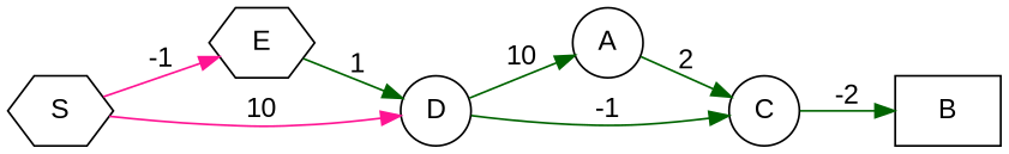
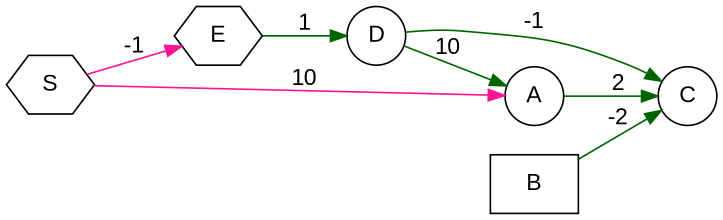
  digraph {
    fontname="Liberation Sans"
    rankdir=LR
    node [fontname="Liberation Sans" shape=circle]
    edge [color=darkgreen fontname="Liberation Sans"]
    S [shape=hexagon]
    E [shape=hexagon]
    A
    D
    C
    B [shape=box]
    S -> E [color=deeppink label=-1]
-   S -> D [color=deeppink label=10]
+   S -> A [color=deeppink label=10]
    E -> D [label=1]
    A -> C [label=2]
    D -> A [label=10]
    D -> C [label=-1]
-   C -> B [label=-2]
+   B -> C [label=-2]
  }
